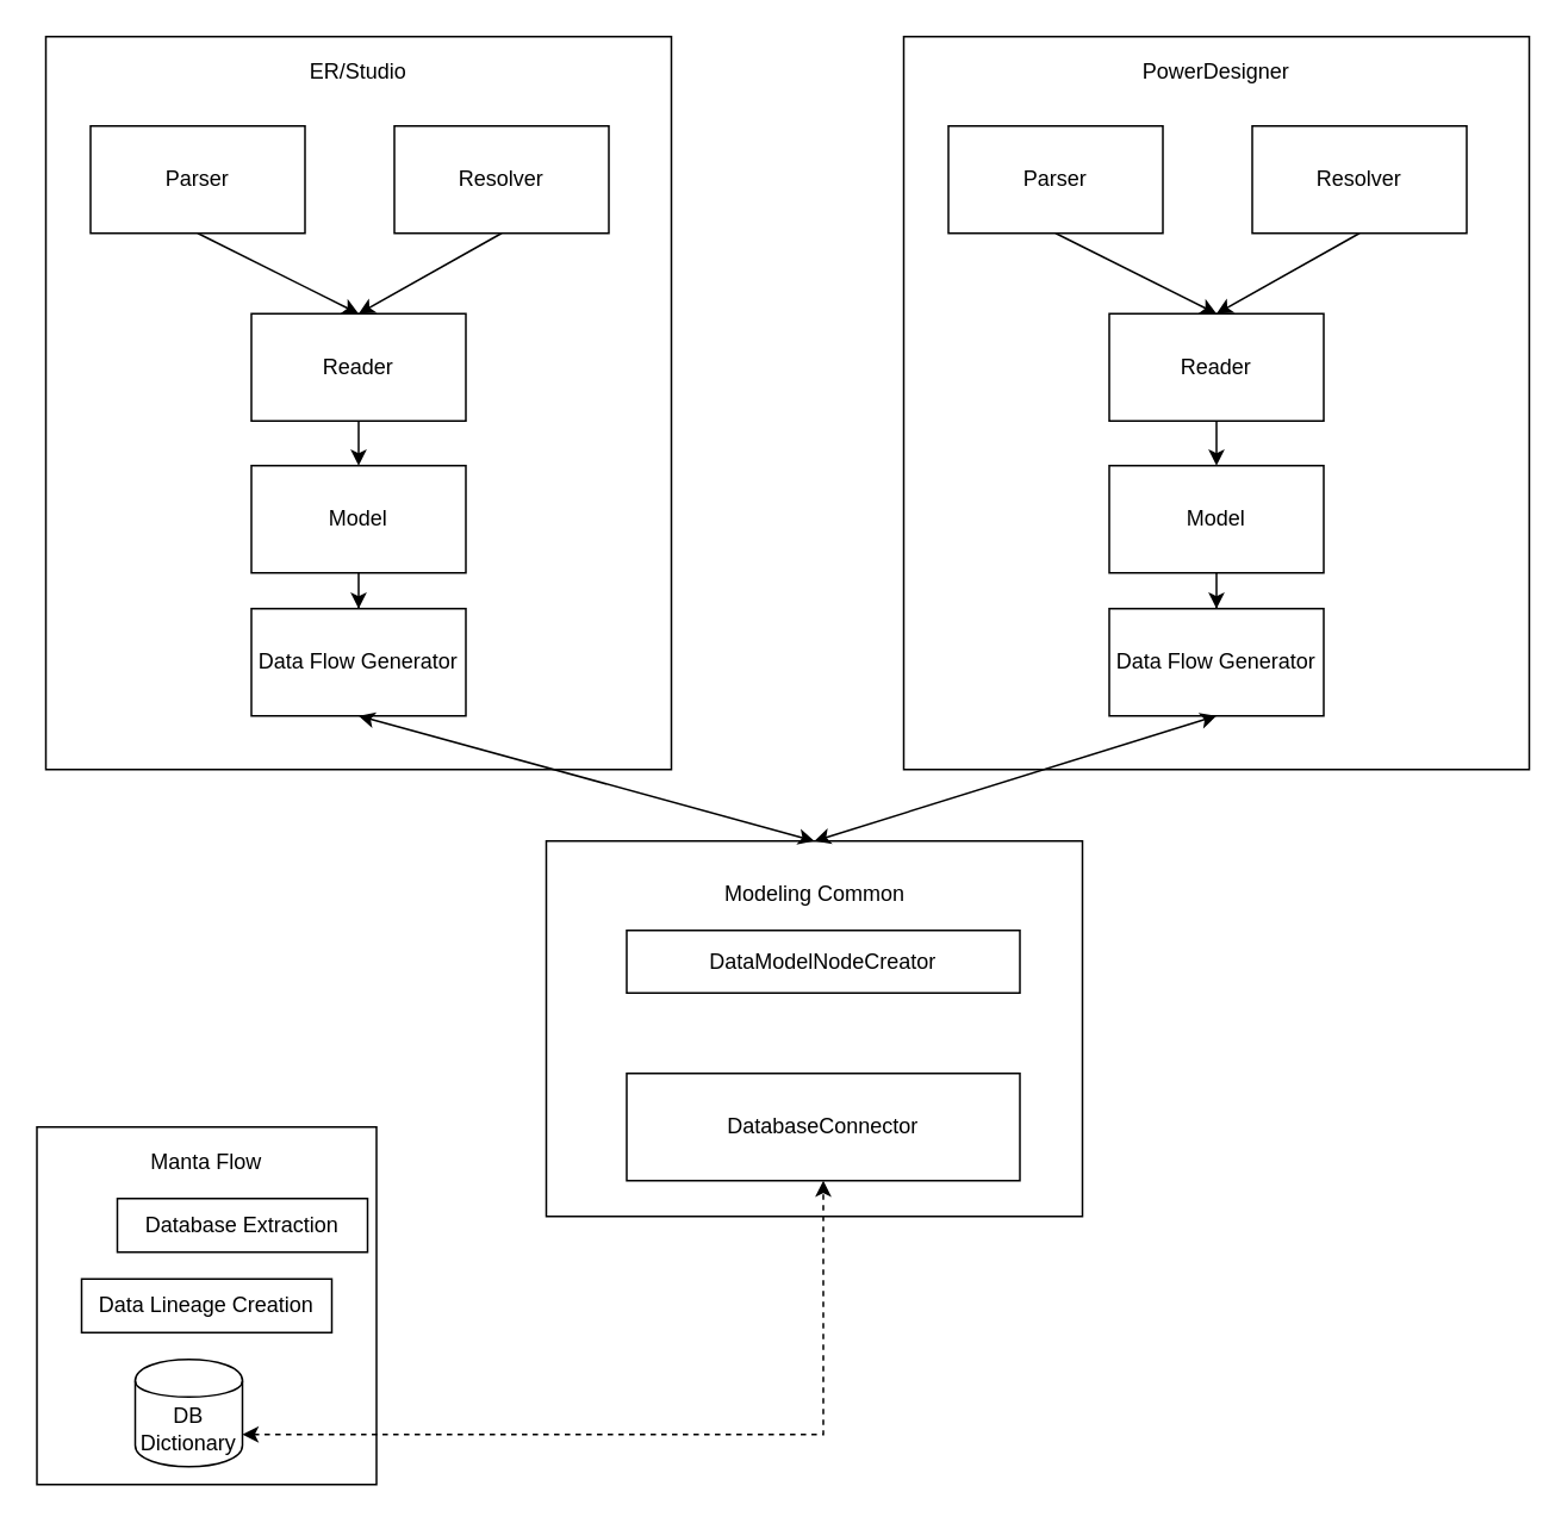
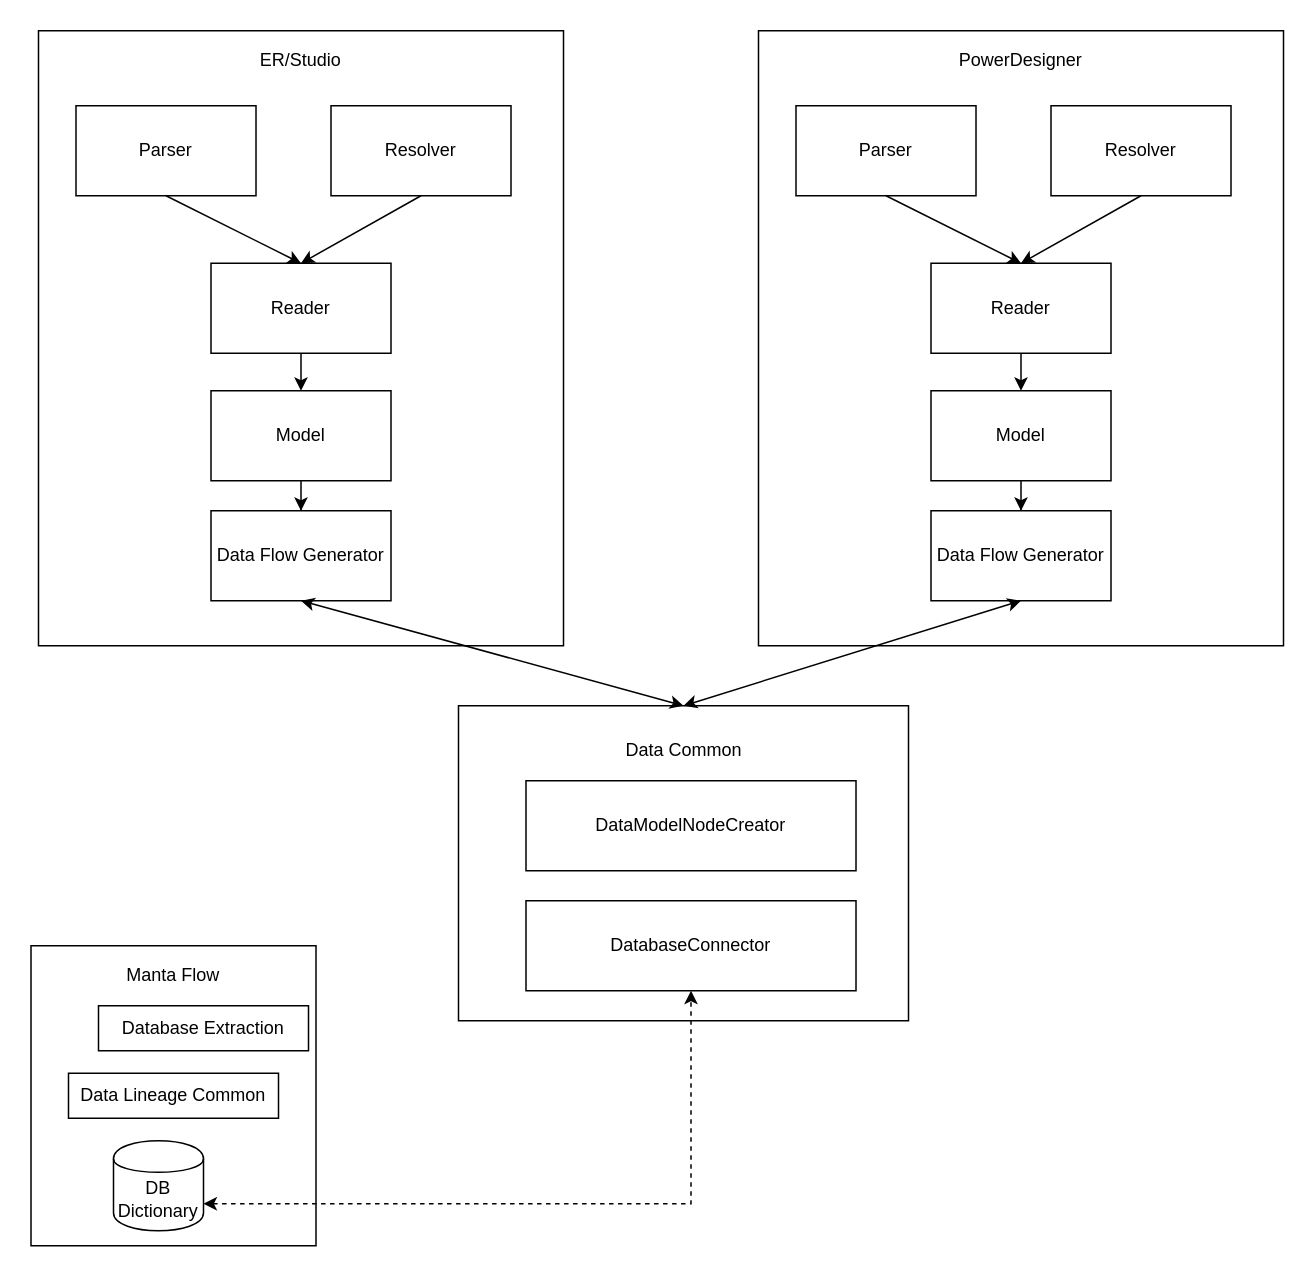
  <mxCell id="0" />
  <mxCell id="1" parent="0" />
  <mxCell id="2" value="" style="rounded=0;whiteSpace=wrap;html=1;" vertex="1" parent="1"><mxGeometry x="25" width="350" height="410" as="geometry" y="20" /></mxCell>
  <mxCell id="3" value="ER/Studio" style="text;html=1;strokeColor=none;fillColor=none;align=center;verticalAlign=middle;whiteSpace=wrap;rounded=0;" vertex="1" parent="1"><mxGeometry x="180" y="30" width="40" height="20" as="geometry" /></mxCell>
  <mxCell id="4" style="edgeStyle=orthogonalEdgeStyle;rounded=0;orthogonalLoop=1;jettySize=auto;html=1;entryX=0.5;entryY=0;entryDx=0;entryDy=0;" edge="1" parent="1" source="5" target="26"><mxGeometry relative="1" as="geometry" /></mxCell>
  <mxCell id="5" value="Model" style="rounded=0;whiteSpace=wrap;html=1;" vertex="1" parent="1"><mxGeometry x="140" y="260" width="120" height="60" as="geometry" /></mxCell>
  <mxCell id="6" value="Parser" style="rounded=0;whiteSpace=wrap;html=1;" vertex="1" parent="1"><mxGeometry x="50" y="70" width="120" height="60" as="geometry" /></mxCell>
  <mxCell id="7" value="Resolver" style="rounded=0;whiteSpace=wrap;html=1;" vertex="1" parent="1"><mxGeometry x="220" y="70" width="120" height="60" as="geometry" /></mxCell>
  <mxCell id="8" style="edgeStyle=orthogonalEdgeStyle;rounded=0;orthogonalLoop=1;jettySize=auto;html=1;exitX=0.5;exitY=1;exitDx=0;exitDy=0;" edge="1" parent="1" source="9" target="5"><mxGeometry relative="1" as="geometry" /></mxCell>
  <mxCell id="9" value="Reader" style="rounded=0;whiteSpace=wrap;html=1;" vertex="1" parent="1"><mxGeometry x="140" y="175" width="120" height="60" as="geometry" /></mxCell>
  <mxCell id="10" value="" style="endArrow=classic;html=1;exitX=0.5;exitY=1;exitDx=0;exitDy=0;entryX=0.5;entryY=0;entryDx=0;entryDy=0;" edge="1" parent="1" source="6" target="9"><mxGeometry width="50" height="50" relative="1" as="geometry"><mxPoint x="60" y="225" as="sourcePoint" /><mxPoint x="110" y="175" as="targetPoint" /></mxGeometry></mxCell>
  <mxCell id="11" value="" style="endArrow=classic;html=1;exitX=0.5;exitY=1;exitDx=0;exitDy=0;entryX=0.5;entryY=0;entryDx=0;entryDy=0;" edge="1" parent="1" source="7" target="9"><mxGeometry width="50" height="50" relative="1" as="geometry"><mxPoint x="120" y="140" as="sourcePoint" /><mxPoint x="210" y="185" as="targetPoint" /></mxGeometry></mxCell>
  <mxCell id="12" value="" style="rounded=0;whiteSpace=wrap;html=1;" vertex="1" parent="1"><mxGeometry x="505" width="350" height="410" as="geometry" y="20" /></mxCell>
  <mxCell id="13" value="PowerDesigner" style="text;html=1;strokeColor=none;fillColor=none;align=center;verticalAlign=middle;whiteSpace=wrap;rounded=0;" vertex="1" parent="1"><mxGeometry x="660" y="30" width="40" height="20" as="geometry" /></mxCell>
  <mxCell id="14" style="edgeStyle=orthogonalEdgeStyle;rounded=0;orthogonalLoop=1;jettySize=auto;html=1;entryX=0.5;entryY=0;entryDx=0;entryDy=0;" edge="1" parent="1" source="15" target="27"><mxGeometry relative="1" as="geometry" /></mxCell>
  <mxCell id="15" value="Model" style="rounded=0;whiteSpace=wrap;html=1;" vertex="1" parent="1"><mxGeometry x="620" y="260" width="120" height="60" as="geometry" /></mxCell>
  <mxCell id="16" value="Parser" style="rounded=0;whiteSpace=wrap;html=1;" vertex="1" parent="1"><mxGeometry x="530" y="70" width="120" height="60" as="geometry" /></mxCell>
  <mxCell id="17" value="Resolver" style="rounded=0;whiteSpace=wrap;html=1;" vertex="1" parent="1"><mxGeometry x="700" y="70" width="120" height="60" as="geometry" /></mxCell>
  <mxCell id="18" style="edgeStyle=orthogonalEdgeStyle;rounded=0;orthogonalLoop=1;jettySize=auto;html=1;exitX=0.5;exitY=1;exitDx=0;exitDy=0;" edge="1" parent="1" source="19" target="15"><mxGeometry relative="1" as="geometry" /></mxCell>
  <mxCell id="19" value="Reader" style="rounded=0;whiteSpace=wrap;html=1;" vertex="1" parent="1"><mxGeometry x="620" y="175" width="120" height="60" as="geometry" /></mxCell>
  <mxCell id="20" value="" style="endArrow=classic;html=1;exitX=0.5;exitY=1;exitDx=0;exitDy=0;entryX=0.5;entryY=0;entryDx=0;entryDy=0;" edge="1" parent="1" source="16" target="19"><mxGeometry width="50" height="50" relative="1" as="geometry"><mxPoint x="540" y="225" as="sourcePoint" /><mxPoint x="590" y="175" as="targetPoint" /></mxGeometry></mxCell>
  <mxCell id="21" value="" style="endArrow=classic;html=1;exitX=0.5;exitY=1;exitDx=0;exitDy=0;entryX=0.5;entryY=0;entryDx=0;entryDy=0;" edge="1" parent="1" source="17" target="19"><mxGeometry width="50" height="50" relative="1" as="geometry"><mxPoint x="600" y="140" as="sourcePoint" /><mxPoint x="690" y="185" as="targetPoint" /></mxGeometry></mxCell>
  <mxCell id="22" value="" style="rounded=0;whiteSpace=wrap;html=1;" vertex="1" parent="1"><mxGeometry x="305" y="470" width="300" height="210" as="geometry" /></mxCell>
- <mxCell id="23" value="Modeling Common" style="text;html=1;strokeColor=none;fillColor=none;align=center;verticalAlign=middle;whiteSpace=wrap;rounded=0;" vertex="1" parent="1"><mxGeometry x="392.5" y="490" width="125" height="20" as="geometry" /></mxCell>
- <mxCell id="24" value="DataModelNodeCreator" style="rounded=0;whiteSpace=wrap;html=1;" vertex="1" parent="1"><mxGeometry x="350" y="520" width="220" height="35" as="geometry" /></mxCell>
+ <mxCell id="23" value="Data Common" style="text;html=1;strokeColor=none;fillColor=none;align=center;verticalAlign=middle;whiteSpace=wrap;rounded=0;" vertex="1" parent="1"><mxGeometry x="392.5" y="490" width="125" height="20" as="geometry" /></mxCell>
+ <mxCell id="24" value="DataModelNodeCreator" style="rounded=0;whiteSpace=wrap;html=1;" vertex="1" parent="1"><mxGeometry x="350" y="520" width="220" height="60" as="geometry" /></mxCell>
  <mxCell id="25" value="DatabaseConnector" style="rounded=0;whiteSpace=wrap;html=1;" vertex="1" parent="1"><mxGeometry x="350" y="600" width="220" height="60" as="geometry" /></mxCell>
  <mxCell id="26" value="Data Flow Generator" style="rounded=0;whiteSpace=wrap;html=1;" vertex="1" parent="1"><mxGeometry x="140" y="340" width="120" height="60" as="geometry" /></mxCell>
  <mxCell id="27" value="Data Flow Generator" style="rounded=0;whiteSpace=wrap;html=1;" vertex="1" parent="1"><mxGeometry x="620" y="340" width="120" height="60" as="geometry" /></mxCell>
  <mxCell id="28" style="edgeStyle=orthogonalEdgeStyle;rounded=0;orthogonalLoop=1;jettySize=auto;html=1;exitX=0.5;exitY=1;exitDx=0;exitDy=0;" edge="1" parent="1"><mxGeometry relative="1" as="geometry"><mxPoint x="204" y="420" as="sourcePoint" /><mxPoint x="204" y="420" as="targetPoint" /></mxGeometry></mxCell>
  <mxCell id="29" value="" style="endArrow=classic;startArrow=classic;html=1;entryX=0.5;entryY=1;entryDx=0;entryDy=0;exitX=0.5;exitY=0;exitDx=0;exitDy=0;" edge="1" parent="1" source="22" target="26"><mxGeometry width="50" height="50" relative="1" as="geometry"><mxPoint x="25" y="830" as="sourcePoint" /><mxPoint x="75" y="780" as="targetPoint" /></mxGeometry></mxCell>
  <mxCell id="30" value="" style="endArrow=classic;startArrow=classic;html=1;entryX=0.5;entryY=1;entryDx=0;entryDy=0;exitX=0.5;exitY=0;exitDx=0;exitDy=0;" edge="1" parent="1" source="22" target="27"><mxGeometry width="50" height="50" relative="1" as="geometry"><mxPoint x="470" y="560" as="sourcePoint" /><mxPoint x="210" y="430" as="targetPoint" /></mxGeometry></mxCell>
  <mxCell id="31" value="" style="rounded=0;whiteSpace=wrap;html=1;" vertex="1" parent="1"><mxGeometry x="20" y="630" width="190" height="200" as="geometry" /></mxCell>
  <mxCell id="32" value="Manta Flow" style="text;html=1;strokeColor=none;fillColor=none;align=center;verticalAlign=middle;whiteSpace=wrap;rounded=0;" vertex="1" parent="1"><mxGeometry x="75" y="640" width="80" height="20" as="geometry" /></mxCell>
  <mxCell id="33" value="DB Dictionary" style="shape=cylinder;whiteSpace=wrap;html=1;boundedLbl=1;backgroundOutline=1;" vertex="1" parent="1"><mxGeometry x="75" y="760" width="60" height="60" as="geometry" /></mxCell>
  <mxCell id="34" value="Database Extraction" style="rounded=0;whiteSpace=wrap;html=1;" vertex="1" parent="1"><mxGeometry x="65" y="670" width="140" height="30" as="geometry" /></mxCell>
- <mxCell id="35" value="Data Lineage Creation" style="rounded=0;whiteSpace=wrap;html=1;" vertex="1" parent="1"><mxGeometry x="45" y="715" width="140" height="30" as="geometry" /></mxCell>
+ <mxCell id="35" value="Data Lineage Common" style="rounded=0;whiteSpace=wrap;html=1;" vertex="1" parent="1"><mxGeometry x="45" y="715" width="140" height="30" as="geometry" /></mxCell>
  <mxCell id="36" style="edgeStyle=orthogonalEdgeStyle;rounded=0;orthogonalLoop=1;jettySize=auto;html=1;exitX=1;exitY=0.7;exitDx=0;exitDy=0;startArrow=classic;startFill=1;dashed=1;" edge="1" parent="1" source="33" target="25"><mxGeometry relative="1" as="geometry" /></mxCell>
